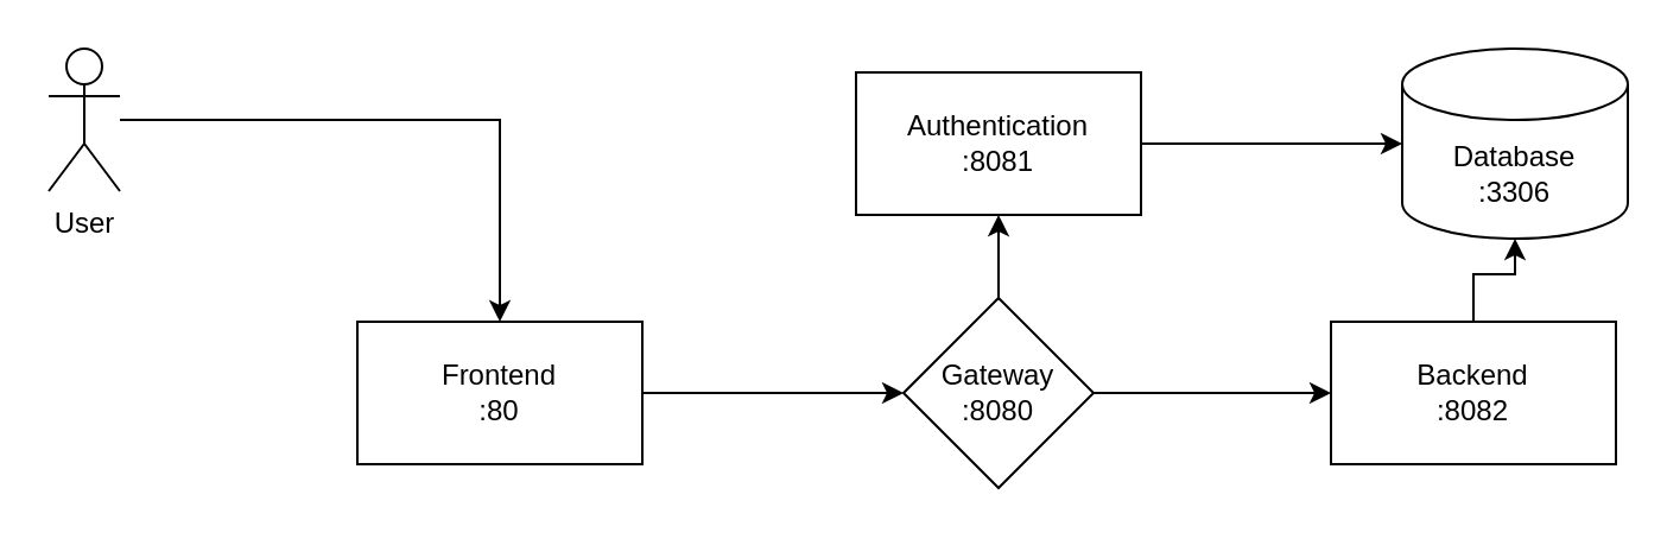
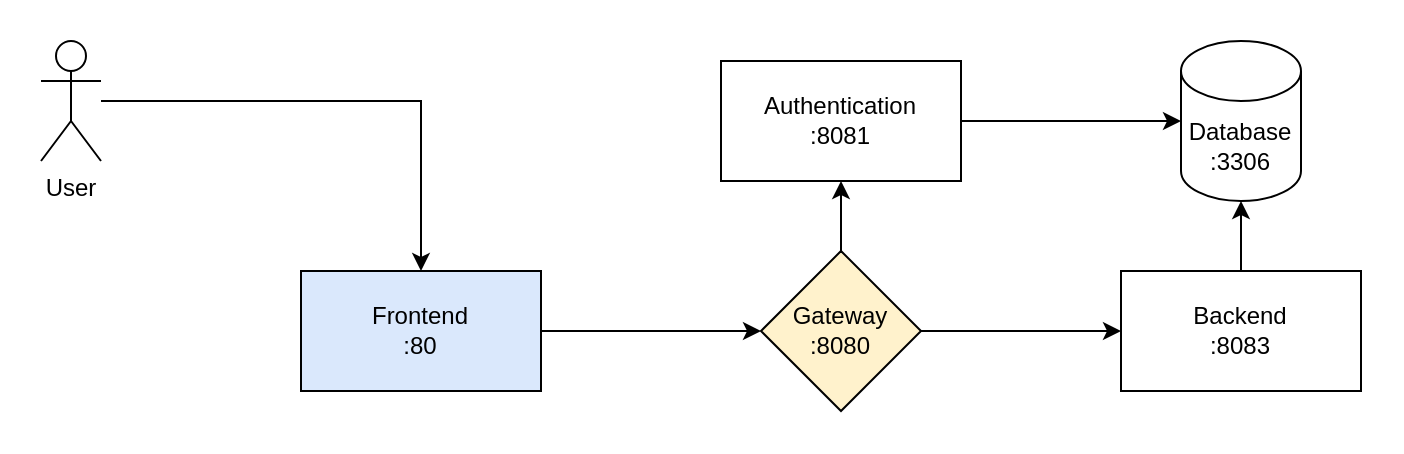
  <mxCell id="0" />
  <mxCell id="1" parent="0" />
  <mxCell id="2" style="edgeStyle=orthogonalEdgeStyle;rounded=0;orthogonalLoop=1;jettySize=auto;html=1;" edge="1" parent="1" source="3" target="5"><mxGeometry relative="1" as="geometry" /></mxCell>
  <mxCell id="3" value="User" style="shape=umlActor;verticalLabelPosition=bottom;verticalAlign=top;html=1;outlineConnect=0;" vertex="1" parent="1"><mxGeometry x="20" y="20" width="30" height="60" as="geometry" /></mxCell>
  <mxCell id="4" style="edgeStyle=orthogonalEdgeStyle;rounded=0;orthogonalLoop=1;jettySize=auto;html=1;entryX=0;entryY=0.5;entryDx=0;entryDy=0;" edge="1" parent="1" source="5" target="13"><mxGeometry relative="1" as="geometry"><mxPoint x="360" y="165" as="targetPoint" /></mxGeometry></mxCell>
- <mxCell id="5" value="Frontend&lt;br&gt;:80" style="rounded=0;whiteSpace=wrap;html=1;" vertex="1" parent="1"><mxGeometry x="150" y="135" width="120" height="60" as="geometry" /></mxCell>
+ <mxCell id="5" value="Frontend&lt;br&gt;:80" style="rounded=0;whiteSpace=wrap;html=1;fillColor=#dae8fc;" vertex="1" parent="1"><mxGeometry x="150" y="135" width="120" height="60" as="geometry" /></mxCell>
  <mxCell id="6" style="edgeStyle=orthogonalEdgeStyle;rounded=0;orthogonalLoop=1;jettySize=auto;html=1;" edge="1" parent="1" source="7" target="10"><mxGeometry relative="1" as="geometry" /></mxCell>
- <mxCell id="7" value="Backend&lt;br&gt;:8082" style="rounded=0;whiteSpace=wrap;html=1;" vertex="1" parent="1"><mxGeometry x="560" y="135" width="120" height="60" as="geometry" /></mxCell>
+ <mxCell id="7" value="Backend&lt;br&gt;:8083" style="rounded=0;whiteSpace=wrap;html=1;" vertex="1" parent="1"><mxGeometry x="560" y="135" width="120" height="60" as="geometry" /></mxCell>
  <mxCell id="8" style="edgeStyle=orthogonalEdgeStyle;rounded=0;orthogonalLoop=1;jettySize=auto;html=1;" edge="1" parent="1" source="9" target="10"><mxGeometry relative="1" as="geometry" /></mxCell>
  <mxCell id="9" value="Authentication&lt;br&gt;:8081" style="rounded=0;whiteSpace=wrap;html=1;" vertex="1" parent="1"><mxGeometry x="360" y="30" width="120" height="60" as="geometry" /></mxCell>
- <mxCell id="10" value="Database&lt;br&gt;:3306" style="shape=cylinder3;whiteSpace=wrap;html=1;boundedLbl=1;backgroundOutline=1;size=15;" vertex="1" parent="1"><mxGeometry x="590" y="20" width="95" height="80" as="geometry" /></mxCell>
+ <mxCell id="10" value="Database&lt;br&gt;:3306" style="shape=cylinder3;whiteSpace=wrap;html=1;boundedLbl=1;backgroundOutline=1;size=15;" vertex="1" parent="1"><mxGeometry x="590" y="20" width="60" height="80" as="geometry" /></mxCell>
  <mxCell id="11" style="edgeStyle=orthogonalEdgeStyle;rounded=0;orthogonalLoop=1;jettySize=auto;html=1;" edge="1" parent="1" source="13" target="9"><mxGeometry relative="1" as="geometry" /></mxCell>
  <mxCell id="12" style="edgeStyle=orthogonalEdgeStyle;rounded=0;orthogonalLoop=1;jettySize=auto;html=1;entryX=0;entryY=0.5;entryDx=0;entryDy=0;" edge="1" parent="1" source="13" target="7"><mxGeometry relative="1" as="geometry" /></mxCell>
- <mxCell id="13" value="Gateway&lt;br&gt;:8080" style="rhombus;whiteSpace=wrap;html=1;" vertex="1" parent="1"><mxGeometry x="380" y="125" width="80" height="80" as="geometry" /></mxCell>
+ <mxCell id="13" value="Gateway&lt;br&gt;:8080" style="rhombus;whiteSpace=wrap;html=1;fillColor=#fff2cc;" vertex="1" parent="1"><mxGeometry x="380" y="125" width="80" height="80" as="geometry" /></mxCell>
